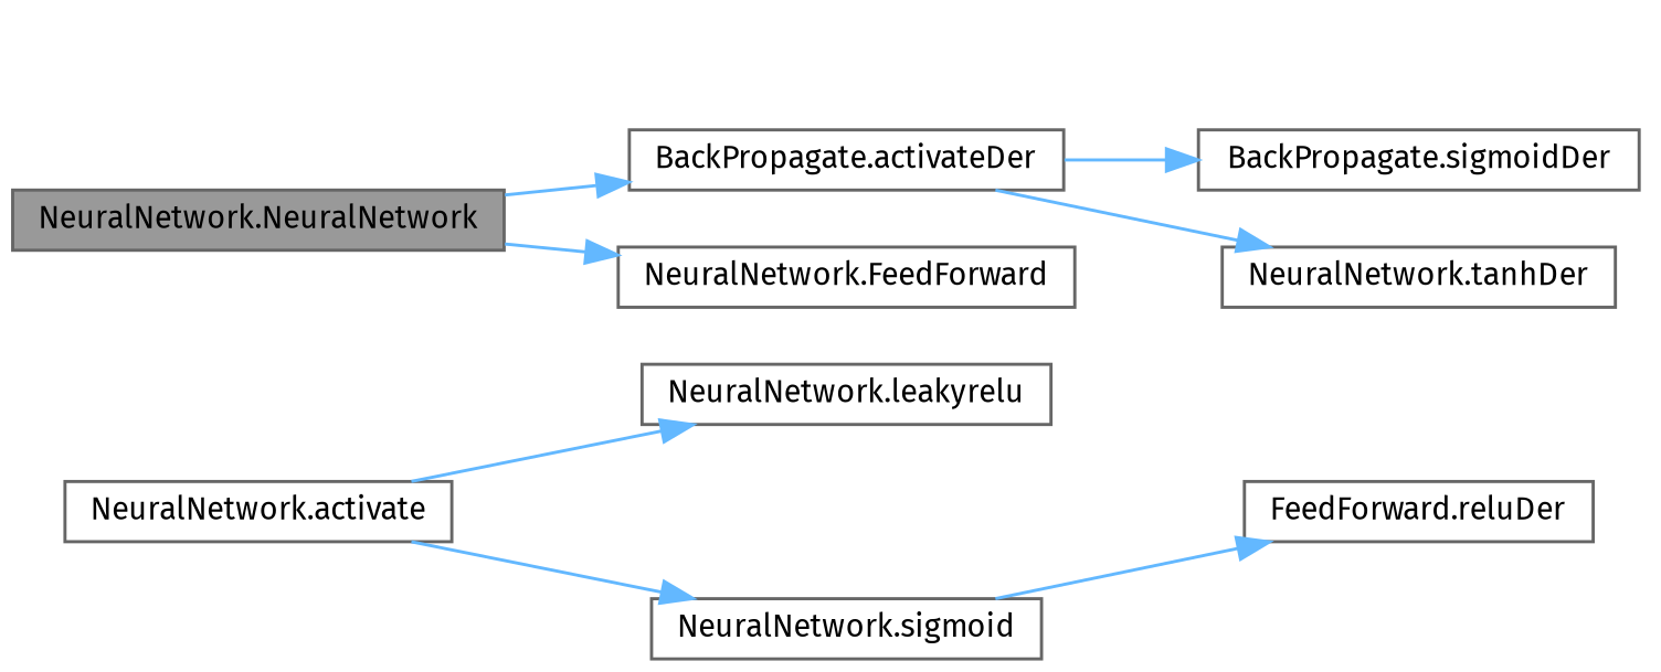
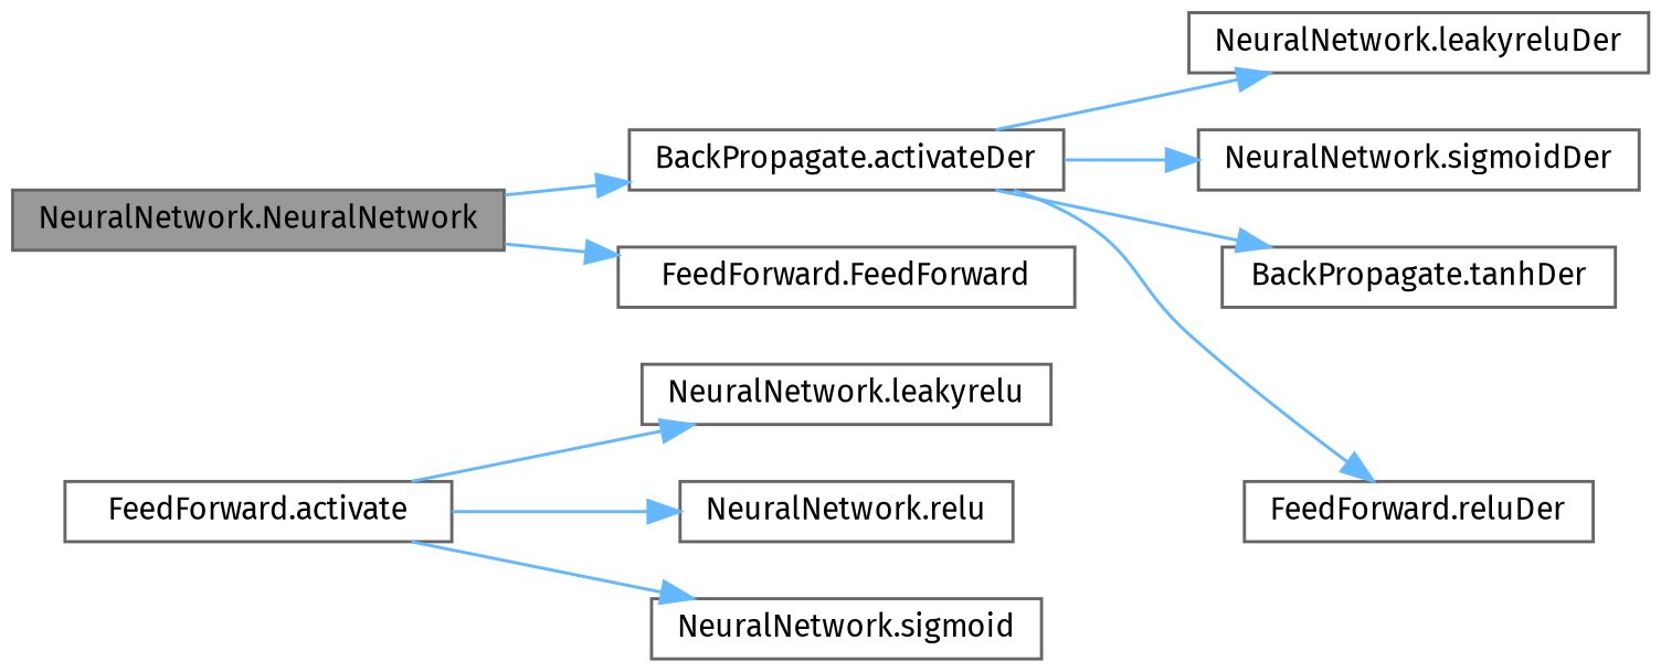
  digraph {
    fontname="Fira Sans"
    rankdir=LR
    node [color=grey40 fillcolor=white fontname="Fira Sans" fontsize=10 shape=box style=filled]
    edge [color=steelblue1 fontname="Fira Sans" fontsize=10 labelfontname=Helvetica labelfontsize=10 style=solid]
    n1 [color=gray40 fillcolor=grey60 fontcolor=black height=0.2 label="NeuralNetwork.NeuralNetwork" width=0.4]
    n2 [height=0.2 label="BackPropagate.activateDer" width=0.4]
-   n3 [height=0.2 label="NeuralNetwork.FeedForward" width=0.4]
+   n3 [height=0.2 label="FeedForward.FeedForward" width=0.4]
+   n4 [height=0.2 label="NeuralNetwork.leakyreluDer" width=0.4]
    n5 [height=0.2 label="FeedForward.reluDer" width=0.4]
-   n6 [height=0.2 label="BackPropagate.sigmoidDer" width=0.4]
-   n7 [height=0.2 label="NeuralNetwork.tanhDer" width=0.4]
-   n8 [height=0.2 label="NeuralNetwork.activate" width=0.4]
+   n6 [height=0.2 label="NeuralNetwork.sigmoidDer" width=0.4]
+   n7 [height=0.2 label="BackPropagate.tanhDer" width=0.4]
+   n8 [height=0.2 label="FeedForward.activate" width=0.4]
    n9 [height=0.2 label="NeuralNetwork.leakyrelu" width=0.4]
+   n10 [height=0.2 label="NeuralNetwork.relu" width=0.4]
    n11 [height=0.2 label="NeuralNetwork.sigmoid" width=0.4]
    n1 -> n2
    n1 -> n3
-   n11 -> n5
+   n2 -> n4
+   n2 -> n5
    n2 -> n6
    n2 -> n7
    n8 -> n9
+   n8 -> n10
    n8 -> n11
  }
